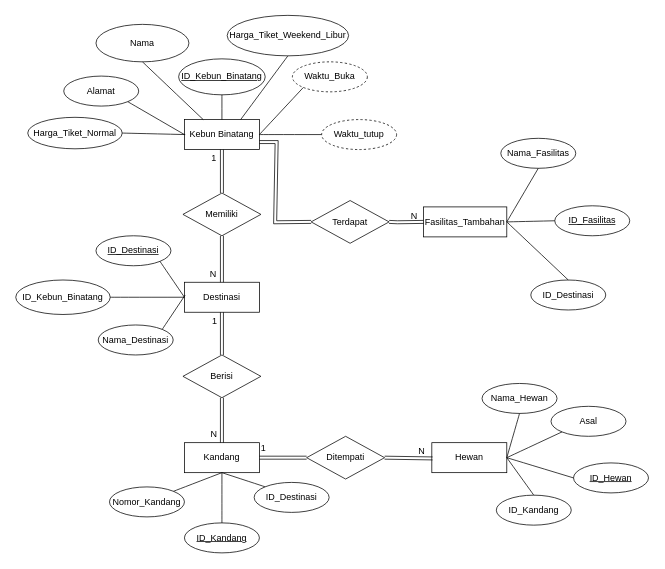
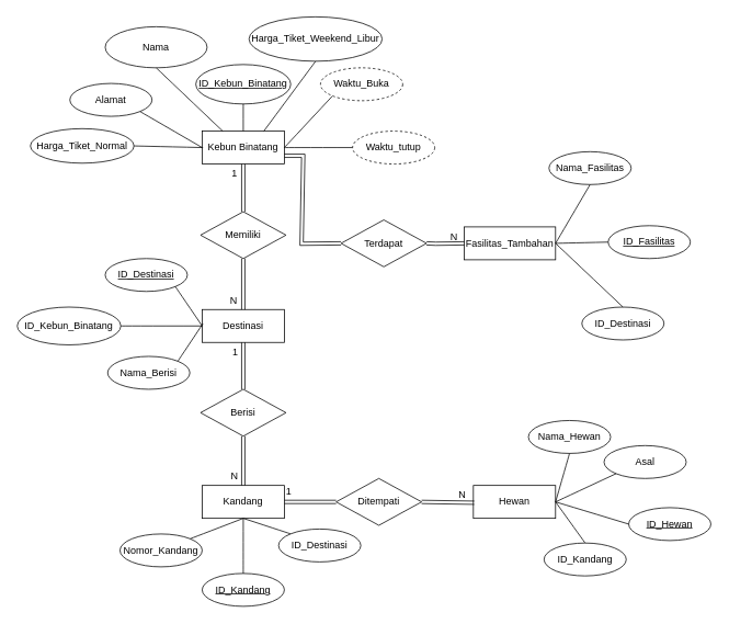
  <mxCell id="0" />
  <mxCell id="1" parent="0" />
  <mxCell id="2" value="Destinasi" style="whiteSpace=wrap;html=1;align=center;" vertex="1" parent="1"><mxGeometry x="245" y="376" width="100" height="40" as="geometry" /></mxCell>
  <mxCell id="3" value="Kebun Binatang" style="whiteSpace=wrap;html=1;align=center;" vertex="1" parent="1"><mxGeometry x="245" y="159" width="100" height="40" as="geometry" /></mxCell>
  <mxCell id="4" value="Fasilitas_Tambahan" style="whiteSpace=wrap;html=1;align=center;" vertex="1" parent="1"><mxGeometry x="564" y="275.5" width="111" height="40" as="geometry" /></mxCell>
  <mxCell id="5" value="Hewan" style="whiteSpace=wrap;html=1;align=center;" vertex="1" parent="1"><mxGeometry x="575" y="590" width="100" height="40" as="geometry" /></mxCell>
  <mxCell id="6" value="Kandang" style="whiteSpace=wrap;html=1;align=center;" vertex="1" parent="1"><mxGeometry x="245" y="590" width="100" height="40" as="geometry" /></mxCell>
  <mxCell id="7" value="Memiliki" style="shape=rhombus;perimeter=rhombusPerimeter;whiteSpace=wrap;html=1;align=center;" vertex="1" parent="1"><mxGeometry x="243" y="257" width="104" height="57" as="geometry" /></mxCell>
  <mxCell id="8" value="" style="shape=link;html=1;rounded=0;fontSize=12;startSize=8;endSize=8;curved=1;entryX=0.5;entryY=1;entryDx=0;entryDy=0;exitX=0.5;exitY=0;exitDx=0;exitDy=0;" edge="1" parent="1" source="7" target="3"><mxGeometry relative="1" as="geometry"><mxPoint x="297" y="258" as="sourcePoint" /><mxPoint x="297" y="203" as="targetPoint" /></mxGeometry></mxCell>
  <mxCell id="9" value="1" style="resizable=0;html=1;whiteSpace=wrap;align=right;verticalAlign=bottom;" connectable="0" vertex="1" parent="8"><mxGeometry x="1" relative="1" as="geometry"><mxPoint x="-6" y="20" as="offset" /></mxGeometry></mxCell>
  <mxCell id="10" value="" style="endArrow=none;html=1;rounded=0;fontSize=12;curved=1;exitX=0.5;exitY=1;exitDx=0;exitDy=0;shape=link;" edge="1" parent="1" source="7" target="2"><mxGeometry relative="1" as="geometry"><mxPoint x="315" y="312" as="sourcePoint" /><mxPoint x="295" y="374" as="targetPoint" /></mxGeometry></mxCell>
  <mxCell id="11" value="N" style="resizable=0;html=1;whiteSpace=wrap;align=right;verticalAlign=bottom;" connectable="0" vertex="1" parent="10"><mxGeometry x="1" relative="1" as="geometry"><mxPoint x="-6" y="-3" as="offset" /></mxGeometry></mxCell>
  <mxCell id="12" value="Ditempati" style="shape=rhombus;perimeter=rhombusPerimeter;whiteSpace=wrap;html=1;align=center;" vertex="1" parent="1"><mxGeometry x="408" y="581.5" width="104" height="57" as="geometry" /></mxCell>
  <mxCell id="13" value="Terdapat" style="shape=rhombus;perimeter=rhombusPerimeter;whiteSpace=wrap;html=1;align=center;" vertex="1" parent="1"><mxGeometry x="414" y="267" width="104" height="57" as="geometry" /></mxCell>
  <mxCell id="14" value="Berisi" style="shape=rhombus;perimeter=rhombusPerimeter;whiteSpace=wrap;html=1;align=center;" vertex="1" parent="1"><mxGeometry x="243" y="473" width="104" height="57" as="geometry" /></mxCell>
  <mxCell id="15" value="" style="shape=link;html=1;rounded=0;fontSize=12;startSize=8;endSize=8;curved=1;exitX=0.5;exitY=1;exitDx=0;exitDy=0;entryX=0.5;entryY=0;entryDx=0;entryDy=0;" edge="1" parent="1" source="2" target="14"><mxGeometry relative="1" as="geometry"><mxPoint x="366" y="429" as="sourcePoint" /><mxPoint x="526" y="429" as="targetPoint" /></mxGeometry></mxCell>
  <mxCell id="16" value="1" style="resizable=0;html=1;whiteSpace=wrap;align=right;verticalAlign=bottom;" connectable="0" vertex="1" parent="15"><mxGeometry x="1" relative="1" as="geometry"><mxPoint x="-5" y="-37" as="offset" /></mxGeometry></mxCell>
  <mxCell id="17" value="" style="endArrow=none;html=1;rounded=0;fontSize=12;curved=1;exitX=0.5;exitY=1;exitDx=0;exitDy=0;entryX=0.5;entryY=0;entryDx=0;entryDy=0;shape=link;" edge="1" parent="1" source="14" target="6"><mxGeometry relative="1" as="geometry"><mxPoint x="366" y="429" as="sourcePoint" /><mxPoint x="526" y="429" as="targetPoint" /></mxGeometry></mxCell>
  <mxCell id="18" value="N" style="resizable=0;html=1;whiteSpace=wrap;align=right;verticalAlign=bottom;" connectable="0" vertex="1" parent="17"><mxGeometry x="1" relative="1" as="geometry"><mxPoint x="-5" y="-3" as="offset" /></mxGeometry></mxCell>
  <mxCell id="19" value="" style="shape=link;html=1;rounded=0;fontSize=12;startSize=8;endSize=8;curved=1;exitX=1;exitY=0.5;exitDx=0;exitDy=0;" edge="1" parent="1" source="6" target="12"><mxGeometry relative="1" as="geometry"><mxPoint x="366" y="429" as="sourcePoint" /><mxPoint x="526" y="429" as="targetPoint" /></mxGeometry></mxCell>
  <mxCell id="20" value="1" style="resizable=0;html=1;whiteSpace=wrap;align=right;verticalAlign=bottom;" connectable="0" vertex="1" parent="19"><mxGeometry x="1" relative="1" as="geometry"><mxPoint x="-53" y="-4" as="offset" /></mxGeometry></mxCell>
  <mxCell id="21" value="" style="endArrow=none;html=1;rounded=0;fontSize=12;curved=1;exitX=1;exitY=0.5;exitDx=0;exitDy=0;shape=link;" edge="1" parent="1" source="12"><mxGeometry relative="1" as="geometry"><mxPoint x="511" y="611" as="sourcePoint" /><mxPoint x="576" y="611" as="targetPoint" /></mxGeometry></mxCell>
  <mxCell id="22" value="N" style="resizable=0;html=1;whiteSpace=wrap;align=right;verticalAlign=bottom;" connectable="0" vertex="1" parent="21"><mxGeometry x="1" relative="1" as="geometry"><mxPoint x="-9" y="-1" as="offset" /></mxGeometry></mxCell>
  <mxCell id="23" value="" style="endArrow=none;html=1;rounded=0;fontSize=12;curved=0;exitX=1;exitY=0.5;exitDx=0;exitDy=0;entryX=0;entryY=0.5;entryDx=0;entryDy=0;shape=link;" edge="1" parent="1" source="13" target="4"><mxGeometry relative="1" as="geometry"><mxPoint x="494.5" y="395" as="sourcePoint" /><mxPoint x="552.5" y="396" as="targetPoint" /><Array as="points"><mxPoint x="529" y="296" /></Array></mxGeometry></mxCell>
  <mxCell id="24" value="N" style="resizable=0;html=1;whiteSpace=wrap;align=right;verticalAlign=bottom;" connectable="0" vertex="1" parent="23"><mxGeometry x="1" relative="1" as="geometry"><mxPoint x="-7" as="offset" /></mxGeometry></mxCell>
  <mxCell id="25" value="ID_Kebun_Binatang" style="ellipse;whiteSpace=wrap;html=1;align=center;fontStyle=4;" vertex="1" parent="1"><mxGeometry x="237.25" y="78" width="115.5" height="48" as="geometry" /></mxCell>
  <mxCell id="26" value="Waktu_tutup" style="ellipse;whiteSpace=wrap;html=1;align=center;dashed=1;" vertex="1" parent="1"><mxGeometry x="428" y="159" width="100" height="40" as="geometry" /></mxCell>
  <mxCell id="27" value="Nama" style="ellipse;whiteSpace=wrap;html=1;align=center;" vertex="1" parent="1"><mxGeometry x="127" y="32" width="124" height="50" as="geometry" /></mxCell>
  <mxCell id="28" value="Waktu_Buka" style="ellipse;whiteSpace=wrap;html=1;align=center;dashed=1;" vertex="1" parent="1"><mxGeometry x="389" y="82" width="100" height="40" as="geometry" /></mxCell>
  <mxCell id="29" value="Alamat" style="ellipse;whiteSpace=wrap;html=1;align=center;" vertex="1" parent="1"><mxGeometry x="84" y="101" width="100" height="40" as="geometry" /></mxCell>
  <mxCell id="30" value="Harga_Tiket_Weekend_Libur" style="ellipse;whiteSpace=wrap;html=1;align=center;" vertex="1" parent="1"><mxGeometry x="302" y="20" width="162" height="54" as="geometry" /></mxCell>
  <mxCell id="31" value="Harga_Tiket_Normal" style="ellipse;whiteSpace=wrap;html=1;align=center;" vertex="1" parent="1"><mxGeometry x="36" y="156" width="126" height="42" as="geometry" /></mxCell>
  <mxCell id="32" value="" style="endArrow=none;html=1;rounded=0;fontSize=12;startSize=8;endSize=8;curved=1;exitX=1;exitY=0.5;exitDx=0;exitDy=0;" edge="1" parent="1" source="31"><mxGeometry relative="1" as="geometry"><mxPoint x="270" y="490" as="sourcePoint" /><mxPoint x="246" y="179" as="targetPoint" /></mxGeometry></mxCell>
  <mxCell id="33" value="" style="endArrow=none;html=1;rounded=0;fontSize=12;startSize=8;endSize=8;curved=1;exitX=1;exitY=1;exitDx=0;exitDy=0;" edge="1" parent="1" source="29"><mxGeometry relative="1" as="geometry"><mxPoint x="162" y="232" as="sourcePoint" /><mxPoint x="245" y="179" as="targetPoint" /></mxGeometry></mxCell>
  <mxCell id="34" value="" style="endArrow=none;html=1;rounded=0;fontSize=12;startSize=8;endSize=8;curved=1;exitX=0.5;exitY=1;exitDx=0;exitDy=0;entryX=0.25;entryY=0;entryDx=0;entryDy=0;" edge="1" parent="1" source="27" target="3"><mxGeometry relative="1" as="geometry"><mxPoint x="162" y="232" as="sourcePoint" /><mxPoint x="322" y="232" as="targetPoint" /></mxGeometry></mxCell>
  <mxCell id="35" value="" style="endArrow=none;html=1;rounded=0;fontSize=12;startSize=8;endSize=8;curved=1;exitX=0.5;exitY=1;exitDx=0;exitDy=0;entryX=0.5;entryY=0;entryDx=0;entryDy=0;" edge="1" parent="1" source="25" target="3"><mxGeometry relative="1" as="geometry"><mxPoint x="162" y="232" as="sourcePoint" /><mxPoint x="292" y="157" as="targetPoint" /></mxGeometry></mxCell>
  <mxCell id="36" value="" style="endArrow=none;html=1;rounded=0;fontSize=12;startSize=8;endSize=8;curved=1;exitX=0.5;exitY=1;exitDx=0;exitDy=0;entryX=0.75;entryY=0;entryDx=0;entryDy=0;" edge="1" parent="1" source="30" target="3"><mxGeometry relative="1" as="geometry"><mxPoint x="162" y="232" as="sourcePoint" /><mxPoint x="322" y="232" as="targetPoint" /></mxGeometry></mxCell>
  <mxCell id="37" value="" style="endArrow=none;html=1;rounded=0;fontSize=12;startSize=8;endSize=8;curved=1;exitX=1;exitY=0.5;exitDx=0;exitDy=0;entryX=0;entryY=1;entryDx=0;entryDy=0;" edge="1" parent="1" source="3" target="28"><mxGeometry relative="1" as="geometry"><mxPoint x="355" y="232" as="sourcePoint" /><mxPoint x="515" y="232" as="targetPoint" /></mxGeometry></mxCell>
  <mxCell id="38" value="" style="endArrow=none;html=1;rounded=0;fontSize=12;startSize=8;endSize=8;curved=1;exitX=1;exitY=0.5;exitDx=0;exitDy=0;entryX=0;entryY=0.5;entryDx=0;entryDy=0;" edge="1" parent="1" source="3" target="26"><mxGeometry relative="1" as="geometry"><mxPoint x="355" y="232" as="sourcePoint" /><mxPoint x="515" y="232" as="targetPoint" /></mxGeometry></mxCell>
- <mxCell id="39" value="Nama_Destinasi" style="ellipse;whiteSpace=wrap;html=1;align=center;" vertex="1" parent="1"><mxGeometry x="130" y="433" width="100" height="40" as="geometry" /></mxCell>
+ <mxCell id="39" value="Nama_Berisi" style="ellipse;whiteSpace=wrap;html=1;align=center;" vertex="1" parent="1"><mxGeometry x="130" y="433" width="100" height="40" as="geometry" /></mxCell>
  <mxCell id="40" value="ID_Kebun_Binatang" style="ellipse;whiteSpace=wrap;html=1;align=center;" vertex="1" parent="1"><mxGeometry x="20" y="373" width="126" height="46" as="geometry" /></mxCell>
  <mxCell id="41" value="ID_Destinasi" style="ellipse;whiteSpace=wrap;html=1;align=center;fontStyle=4;" vertex="1" parent="1"><mxGeometry x="127" y="314" width="100" height="40" as="geometry" /></mxCell>
  <mxCell id="42" value="" style="endArrow=none;html=1;rounded=0;fontSize=12;startSize=8;endSize=8;curved=1;exitX=1;exitY=1;exitDx=0;exitDy=0;entryX=0;entryY=0.5;entryDx=0;entryDy=0;" edge="1" parent="1" source="41" target="2"><mxGeometry relative="1" as="geometry"><mxPoint x="230" y="460" as="sourcePoint" /><mxPoint x="390" y="460" as="targetPoint" /></mxGeometry></mxCell>
  <mxCell id="43" value="" style="endArrow=none;html=1;rounded=0;fontSize=12;startSize=8;endSize=8;curved=1;exitX=1;exitY=0.5;exitDx=0;exitDy=0;entryX=0;entryY=0.5;entryDx=0;entryDy=0;" edge="1" parent="1" source="40" target="2"><mxGeometry relative="1" as="geometry"><mxPoint x="230" y="460" as="sourcePoint" /><mxPoint x="390" y="460" as="targetPoint" /></mxGeometry></mxCell>
  <mxCell id="44" value="" style="endArrow=none;html=1;rounded=0;fontSize=12;startSize=8;endSize=8;curved=1;exitX=1;exitY=0;exitDx=0;exitDy=0;" edge="1" parent="1" source="39"><mxGeometry relative="1" as="geometry"><mxPoint x="230" y="460" as="sourcePoint" /><mxPoint x="246" y="393" as="targetPoint" /></mxGeometry></mxCell>
  <mxCell id="45" value="Nomor_Kandang" style="ellipse;whiteSpace=wrap;html=1;align=center;" vertex="1" parent="1"><mxGeometry x="145" y="649" width="100" height="40" as="geometry" /></mxCell>
  <mxCell id="46" value="ID_Kandang" style="ellipse;whiteSpace=wrap;html=1;align=center;fontStyle=4;" vertex="1" parent="1"><mxGeometry x="245" y="697" width="100" height="40" as="geometry" /></mxCell>
  <mxCell id="47" value="ID_Destinasi" style="ellipse;whiteSpace=wrap;html=1;align=center;" vertex="1" parent="1"><mxGeometry x="338" y="643" width="100" height="40" as="geometry" /></mxCell>
  <mxCell id="48" value="" style="endArrow=none;html=1;rounded=0;fontSize=12;startSize=8;endSize=8;curved=1;exitX=1;exitY=0;exitDx=0;exitDy=0;entryX=0.5;entryY=1;entryDx=0;entryDy=0;" edge="1" parent="1" source="45" target="6"><mxGeometry relative="1" as="geometry"><mxPoint x="230" y="578" as="sourcePoint" /><mxPoint x="390" y="578" as="targetPoint" /></mxGeometry></mxCell>
  <mxCell id="49" value="" style="endArrow=none;html=1;rounded=0;fontSize=12;startSize=8;endSize=8;curved=1;exitX=0.5;exitY=0;exitDx=0;exitDy=0;entryX=0.5;entryY=1;entryDx=0;entryDy=0;" edge="1" parent="1" source="46" target="6"><mxGeometry relative="1" as="geometry"><mxPoint x="230" y="578" as="sourcePoint" /><mxPoint x="390" y="578" as="targetPoint" /></mxGeometry></mxCell>
  <mxCell id="50" value="" style="endArrow=none;html=1;rounded=0;fontSize=12;startSize=8;endSize=8;curved=1;exitX=0;exitY=0;exitDx=0;exitDy=0;entryX=0.5;entryY=1;entryDx=0;entryDy=0;" edge="1" parent="1" source="47" target="6"><mxGeometry relative="1" as="geometry"><mxPoint x="230" y="578" as="sourcePoint" /><mxPoint x="390" y="578" as="targetPoint" /></mxGeometry></mxCell>
  <mxCell id="51" value="ID_Hewan" style="ellipse;whiteSpace=wrap;html=1;align=center;fontStyle=4;" vertex="1" parent="1"><mxGeometry x="764" y="617" width="100" height="40" as="geometry" /></mxCell>
  <mxCell id="52" value="ID_Kandang" style="ellipse;whiteSpace=wrap;html=1;align=center;" vertex="1" parent="1"><mxGeometry x="661" y="660" width="100" height="40" as="geometry" /></mxCell>
  <mxCell id="53" value="Nama_Hewan" style="ellipse;whiteSpace=wrap;html=1;align=center;" vertex="1" parent="1"><mxGeometry x="642" y="511" width="100" height="40" as="geometry" /></mxCell>
  <mxCell id="54" value="Asal" style="ellipse;whiteSpace=wrap;html=1;align=center;" vertex="1" parent="1"><mxGeometry x="734" y="541.5" width="100" height="40" as="geometry" /></mxCell>
  <mxCell id="55" value="" style="endArrow=none;html=1;rounded=0;fontSize=12;startSize=8;endSize=8;curved=1;exitX=0.5;exitY=0;exitDx=0;exitDy=0;entryX=1;entryY=0.5;entryDx=0;entryDy=0;" edge="1" parent="1" source="52" target="5"><mxGeometry relative="1" as="geometry"><mxPoint x="631" y="591" as="sourcePoint" /><mxPoint x="791" y="591" as="targetPoint" /></mxGeometry></mxCell>
  <mxCell id="56" value="" style="endArrow=none;html=1;rounded=0;fontSize=12;startSize=8;endSize=8;curved=1;exitX=0.5;exitY=1;exitDx=0;exitDy=0;entryX=1;entryY=0.5;entryDx=0;entryDy=0;" edge="1" parent="1" source="53" target="5"><mxGeometry relative="1" as="geometry"><mxPoint x="631" y="591" as="sourcePoint" /><mxPoint x="791" y="591" as="targetPoint" /></mxGeometry></mxCell>
  <mxCell id="57" value="" style="endArrow=none;html=1;rounded=0;fontSize=12;startSize=8;endSize=8;curved=1;entryX=0;entryY=1;entryDx=0;entryDy=0;exitX=1;exitY=0.5;exitDx=0;exitDy=0;" edge="1" parent="1" source="5" target="54"><mxGeometry relative="1" as="geometry"><mxPoint x="631" y="591" as="sourcePoint" /><mxPoint x="791" y="591" as="targetPoint" /></mxGeometry></mxCell>
  <mxCell id="58" value="" style="endArrow=none;html=1;rounded=0;fontSize=12;startSize=8;endSize=8;curved=1;exitX=1;exitY=0.5;exitDx=0;exitDy=0;entryX=0;entryY=0.5;entryDx=0;entryDy=0;" edge="1" parent="1" source="5" target="51"><mxGeometry relative="1" as="geometry"><mxPoint x="631" y="591" as="sourcePoint" /><mxPoint x="791" y="591" as="targetPoint" /></mxGeometry></mxCell>
  <mxCell id="59" value="ID_Destinasi" style="ellipse;whiteSpace=wrap;html=1;align=center;" vertex="1" parent="1"><mxGeometry x="707" y="373" width="100" height="40" as="geometry" /></mxCell>
  <mxCell id="60" value="ID_Fasilitas" style="ellipse;whiteSpace=wrap;html=1;align=center;fontStyle=4;" vertex="1" parent="1"><mxGeometry x="739" y="274" width="100" height="40" as="geometry" /></mxCell>
  <mxCell id="61" value="Nama_Fasilitas" style="ellipse;whiteSpace=wrap;html=1;align=center;" vertex="1" parent="1"><mxGeometry x="667" y="184" width="100" height="40" as="geometry" /></mxCell>
  <mxCell id="62" value="" style="endArrow=none;html=1;rounded=0;fontSize=12;startSize=8;endSize=8;curved=1;exitX=1;exitY=0.5;exitDx=0;exitDy=0;entryX=0.5;entryY=1;entryDx=0;entryDy=0;" edge="1" parent="1" source="4" target="61"><mxGeometry relative="1" as="geometry"><mxPoint x="588" y="343" as="sourcePoint" /><mxPoint x="708" y="359" as="targetPoint" /></mxGeometry></mxCell>
  <mxCell id="63" value="" style="endArrow=none;html=1;rounded=0;fontSize=12;startSize=8;endSize=8;curved=1;exitX=1;exitY=0.5;exitDx=0;exitDy=0;entryX=0;entryY=0.5;entryDx=0;entryDy=0;" edge="1" parent="1" source="4" target="60"><mxGeometry relative="1" as="geometry"><mxPoint x="588" y="343" as="sourcePoint" /><mxPoint x="748" y="343" as="targetPoint" /></mxGeometry></mxCell>
  <mxCell id="64" value="" style="endArrow=none;html=1;rounded=0;fontSize=12;startSize=8;endSize=8;curved=1;exitX=1;exitY=0.5;exitDx=0;exitDy=0;entryX=0.5;entryY=0;entryDx=0;entryDy=0;" edge="1" parent="1" source="4" target="59"><mxGeometry relative="1" as="geometry"><mxPoint x="588" y="343" as="sourcePoint" /><mxPoint x="748" y="343" as="targetPoint" /></mxGeometry></mxCell>
  <mxCell id="65" value="" style="endArrow=none;html=1;rounded=0;entryX=1;entryY=0.75;entryDx=0;entryDy=0;exitX=0;exitY=0.5;exitDx=0;exitDy=0;shape=link;" edge="1" parent="1" source="13" target="3"><mxGeometry width="50" height="50" relative="1" as="geometry"><mxPoint x="508" y="309" as="sourcePoint" /><mxPoint x="558" y="259" as="targetPoint" /><Array as="points"><mxPoint x="366" y="296" /><mxPoint x="368" y="189" /></Array></mxGeometry></mxCell>
